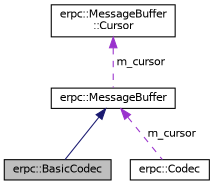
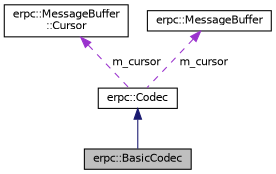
  digraph {
    node [color=black fillcolor=white fontname=Helvetica fontsize=10 shape=record style=filled]
    edge [color=darkorchid3 dir=back fontname=Helvetica fontsize=10 labelfontname=Helvetica labelfontsize=10 style=dashed]
    n1 [fillcolor=grey75 fontcolor=black height=0.2 label="erpc::BasicCodec" width=0.4]
    n2 [height=0.2 label="erpc::Codec" width=0.4]
    n3 [height=0.2 label="erpc::MessageBuffer\l::Cursor" width=0.4]
    n4 [height=0.2 label="erpc::MessageBuffer" width=0.4]
-   n4 -> n1 [color=midnightblue style=solid]
-   n3 -> n4 [label=" m_cursor"]
+   n2 -> n1 [color=midnightblue style=solid]
+   n3 -> n2 [label=" m_cursor"]
    n4 -> n2 [label=" m_cursor"]
  }
